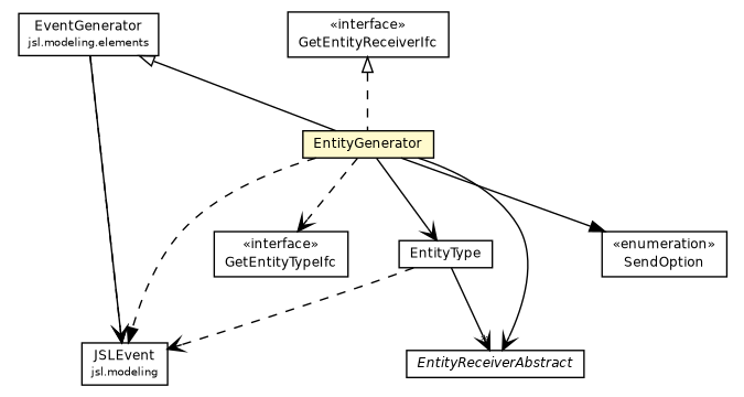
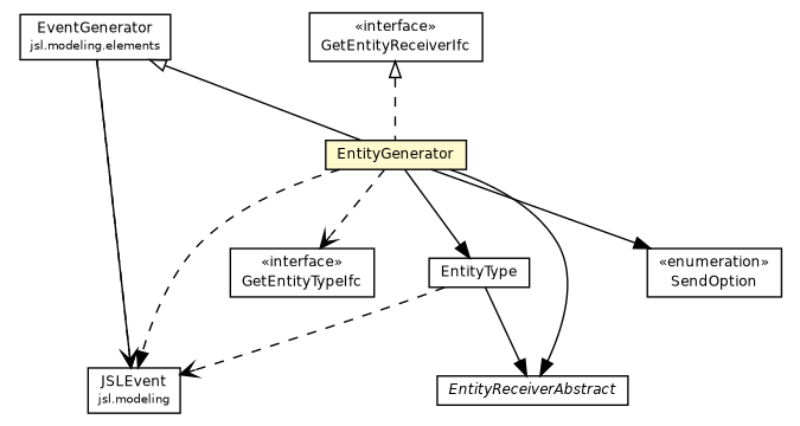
  digraph {
    nodesep=0.25
    ranksep=0.5
    node [fontcolor=black fontname=Helvetica fontsize=9.0 shape=plaintext]
    edge [arrowhead=open color=black fontcolor=black fontname=Helvetica fontsize=10.0 headport=p labelfontname=Helvetica labelfontsize=10 tailport=p]
    n1 [label=<<table title="jsl.modeling.JSLEvent" border="0" cellborder="1" cellspacing="0" cellpadding="2" port="p" href="../../JSLEvent.html"> 		<tr><td><table border="0" cellspacing="0" cellpadding="1"> <tr><td align="center" balign="center"> JSLEvent </td></tr> <tr><td align="center" balign="center"><font point-size="7.0"> jsl.modeling </font></td></tr> 		</table></td></tr> 		</table>>]
    n2 [label=<<table title="jsl.modeling.elements.EventGenerator" border="0" cellborder="1" cellspacing="0" cellpadding="2" port="p" href="../EventGenerator.html"> 		<tr><td><table border="0" cellspacing="0" cellpadding="1"> <tr><td align="center" balign="center"> EventGenerator </td></tr> <tr><td align="center" balign="center"><font point-size="7.0"> jsl.modeling.elements </font></td></tr> 		</table></td></tr> 		</table>>]
    n3 [label=<<table title="jsl.modeling.elements.resource.EntityGenerator" border="0" cellborder="1" cellspacing="0" cellpadding="2" port="p" bgcolor="lemonChiffon" href="./EntityGenerator.html"> 		<tr><td><table border="0" cellspacing="0" cellpadding="1"> <tr><td align="center" balign="center"> EntityGenerator </td></tr> 		</table></td></tr> 		</table>>]
    n4 [label=<<table title="jsl.modeling.elements.resource.GetEntityTypeIfc" border="0" cellborder="1" cellspacing="0" cellpadding="2" port="p" href="./GetEntityTypeIfc.html"> 		<tr><td><table border="0" cellspacing="0" cellpadding="1"> <tr><td align="center" balign="center"> &#171;interface&#187; </td></tr> <tr><td align="center" balign="center"> GetEntityTypeIfc </td></tr> 		</table></td></tr> 		</table>>]
    n5 [label=<<table title="jsl.modeling.elements.resource.EntityType" border="0" cellborder="1" cellspacing="0" cellpadding="2" port="p" href="./EntityType.html"> 		<tr><td><table border="0" cellspacing="0" cellpadding="1"> <tr><td align="center" balign="center"> EntityType </td></tr> 		</table></td></tr> 		</table>>]
    n6 [label=<<table title="jsl.modeling.elements.resource.EntityReceiverAbstract" border="0" cellborder="1" cellspacing="0" cellpadding="2" port="p" href="./EntityReceiverAbstract.html"> 		<tr><td><table border="0" cellspacing="0" cellpadding="1"> <tr><td align="center" balign="center"><font face="Helvetica-Oblique"> EntityReceiverAbstract </font></td></tr> 		</table></td></tr> 		</table>>]
    n7 [label=<<table title="jsl.modeling.elements.resource.EntityType.SendOption" border="0" cellborder="1" cellspacing="0" cellpadding="2" port="p" href="./EntityType.SendOption.html"> 		<tr><td><table border="0" cellspacing="0" cellpadding="1"> <tr><td align="center" balign="center"> &#171;enumeration&#187; </td></tr> <tr><td align="center" balign="center"> SendOption </td></tr> 		</table></td></tr> 		</table>>]
    n8 [label=<<table title="jsl.modeling.elements.resource.GetEntityReceiverIfc" border="0" cellborder="1" cellspacing="0" cellpadding="2" port="p" href="./GetEntityReceiverIfc.html"> 		<tr><td><table border="0" cellspacing="0" cellpadding="1"> <tr><td align="center" balign="center"> &#171;interface&#187; </td></tr> <tr><td align="center" balign="center"> GetEntityReceiverIfc </td></tr> 		</table></td></tr> 		</table>>]
    n2 -> n1
    n2 -> n1 [style=dashed]
    n2 -> n3 [arrowtail=empty dir=back fontsize=10 arrowhead="" color="" fontcolor=""]
    n3 -> n1 [arrowhead=normal style=dashed]
    n3 -> n4 [style=dashed]
-   n3 -> n5
-   n3 -> n6
+   n3 -> n5 [arrowhead=normal]
+   n3 -> n6 [arrowhead=normal]
    n3 -> n7 [arrowhead=normal]
    n5 -> n1 [style=dashed]
-   n5 -> n6 [headlabel="*"]
+   n5 -> n6 [arrowhead=normal headlabel="*"]
    n8 -> n3 [arrowtail=empty dir=back fontsize=10 style=dashed arrowhead="" color="" fontcolor=""]
  }
